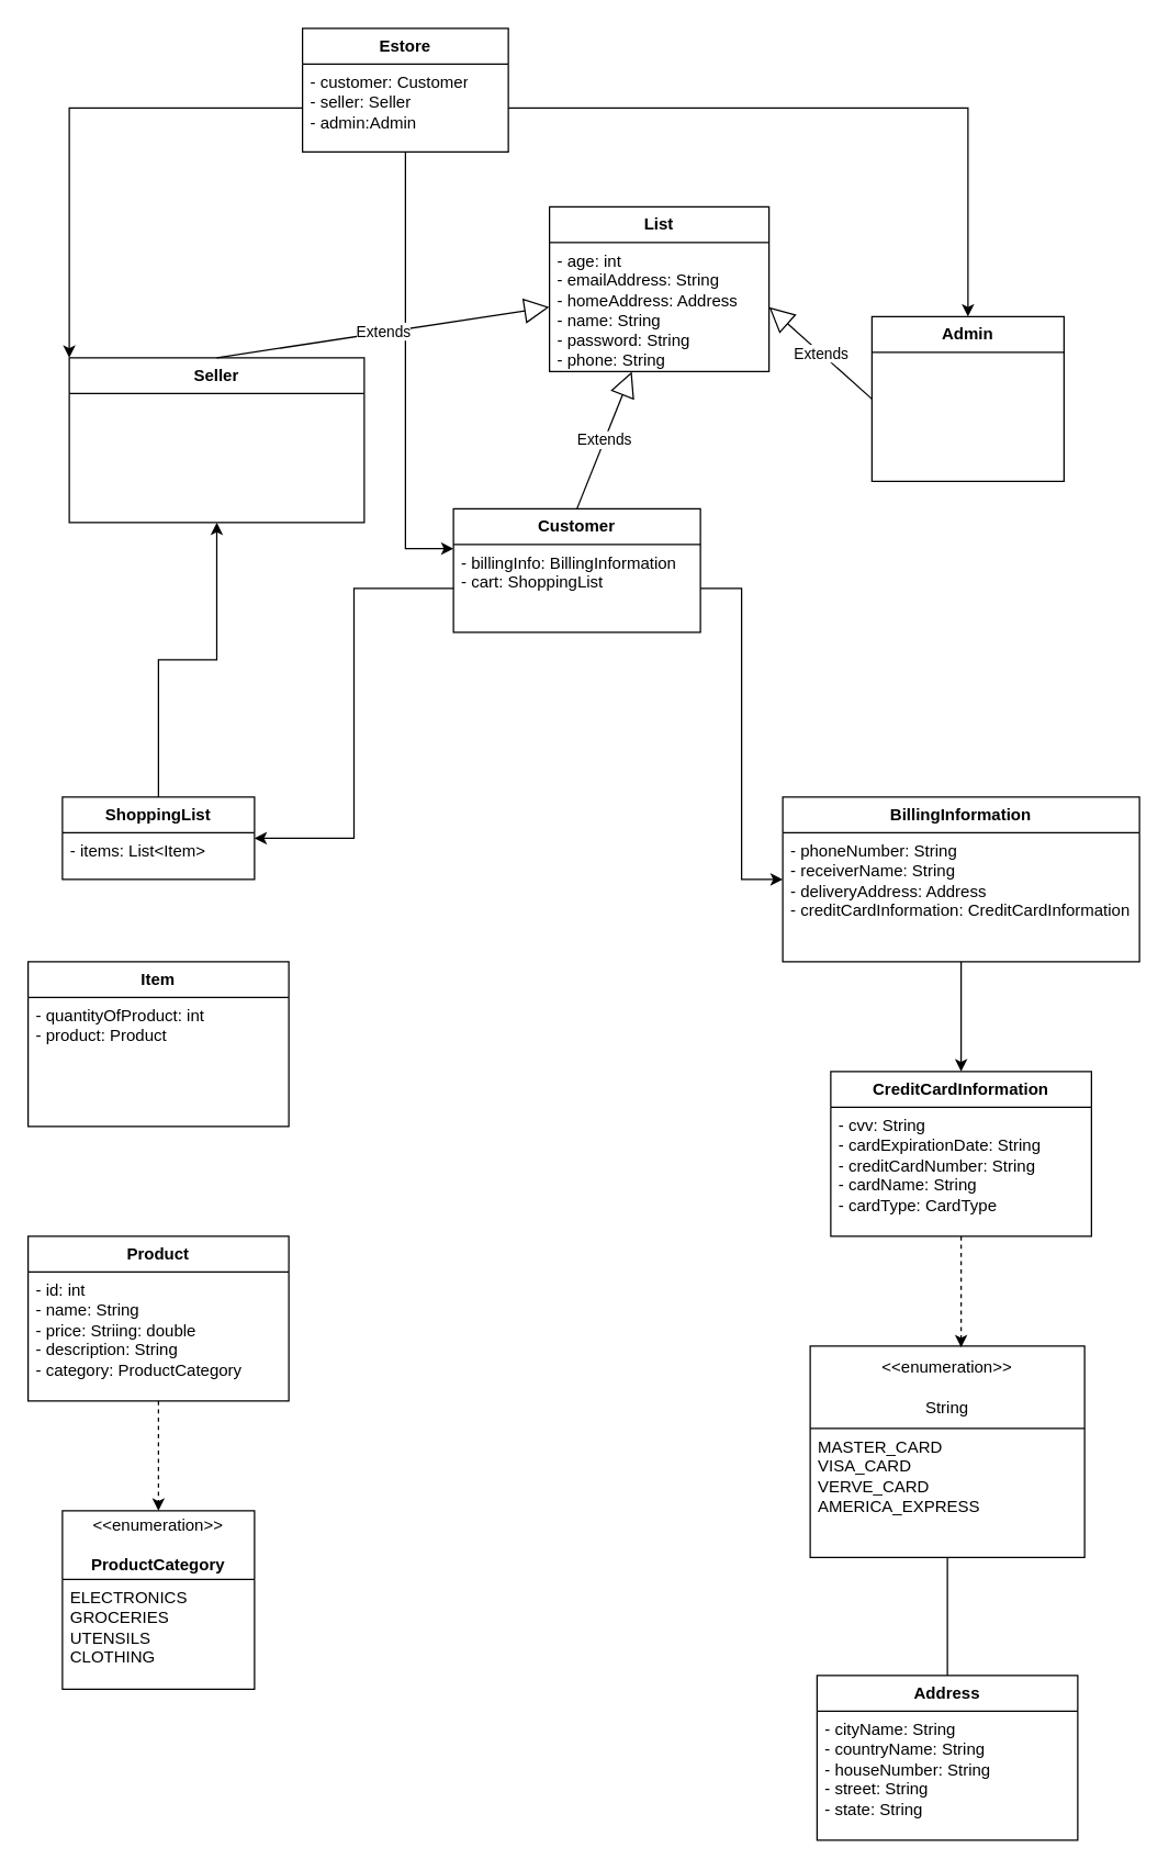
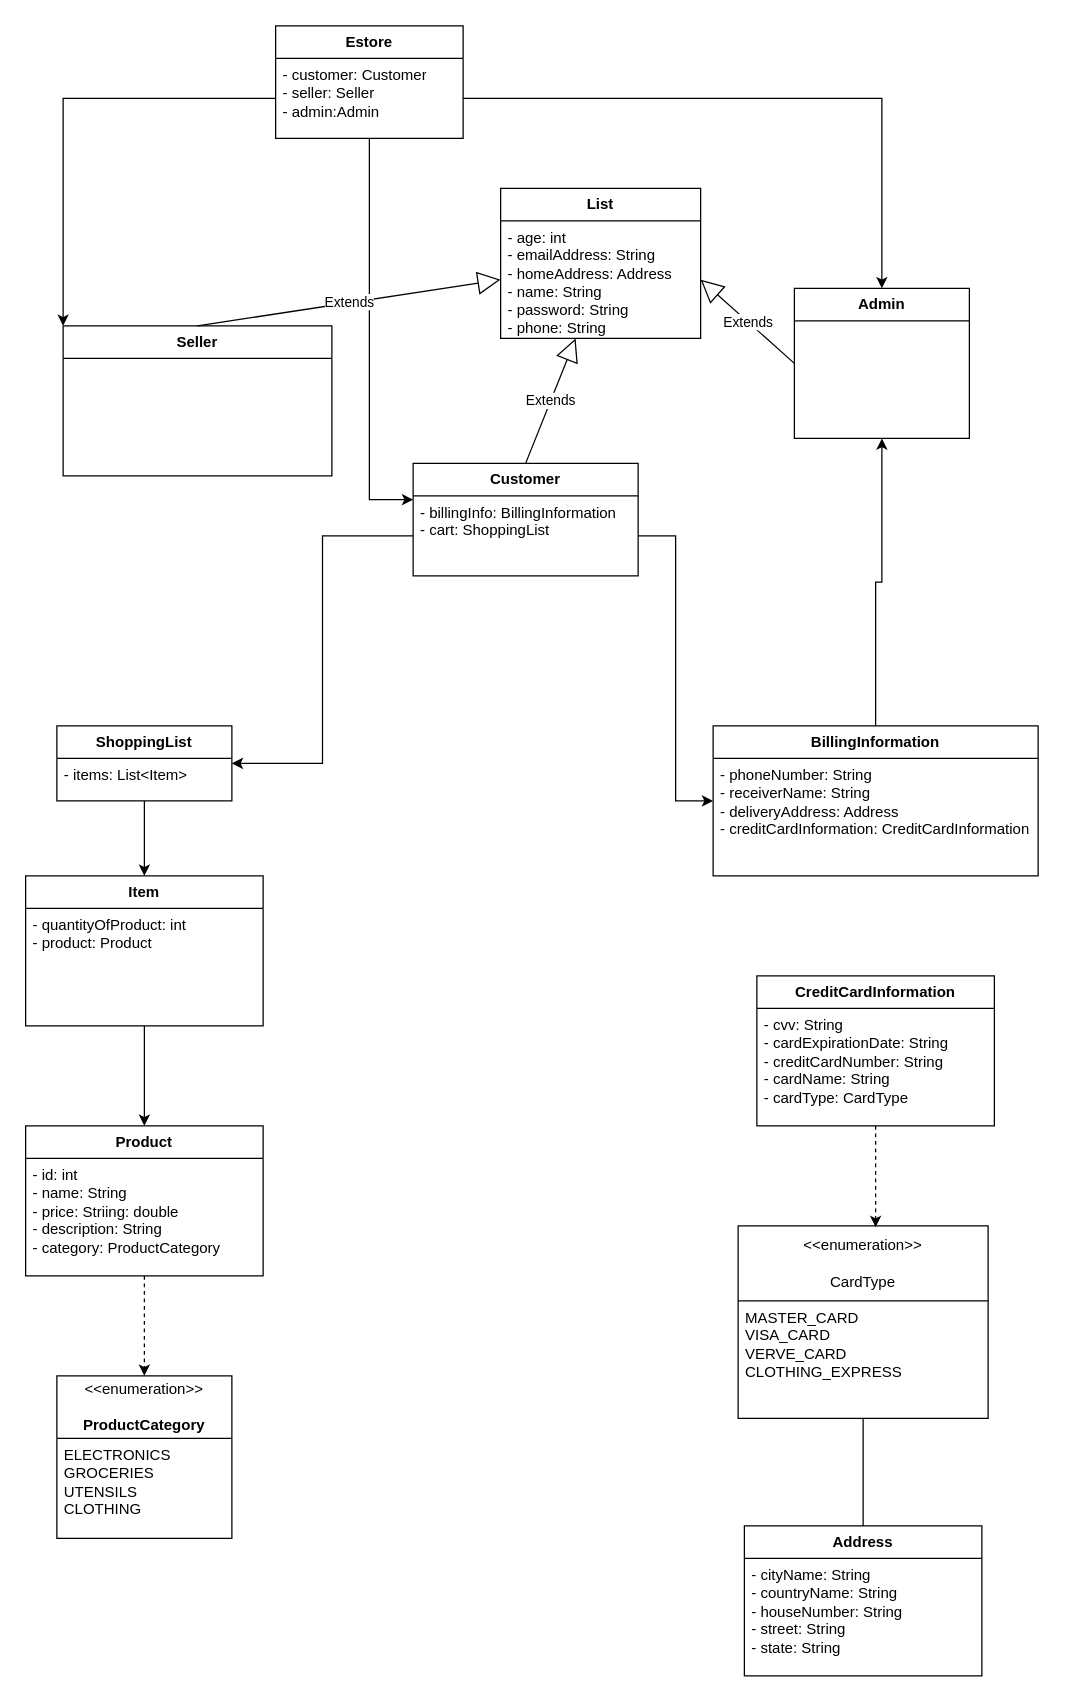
  <mxCell id="0" />
  <mxCell id="1" parent="0" />
  <mxCell id="2" value="&lt;b&gt;Estore&lt;/b&gt;" style="swimlane;fontStyle=0;childLayout=stackLayout;horizontal=1;startSize=26;fillColor=none;horizontalStack=0;resizeParent=1;resizeParentMax=0;resizeLast=0;collapsible=1;marginBottom=0;whiteSpace=wrap;html=1;" parent="1" vertex="1"><mxGeometry x="220" width="150" height="90" as="geometry" y="20" /></mxCell>
  <mxCell id="3" value="- customer: Customer&lt;br&gt;- seller: Seller&lt;br&gt;- admin:Admin" style="text;strokeColor=none;fillColor=none;align=left;verticalAlign=top;spacingLeft=4;spacingRight=4;overflow=hidden;rotatable=0;points=[[0,0.5],[1,0.5]];portConstraint=eastwest;whiteSpace=wrap;html=1;" parent="2" vertex="1"><mxGeometry y="26" width="150" height="64" as="geometry" /></mxCell>
  <mxCell id="4" value="&lt;b&gt;List&lt;/b&gt;" style="swimlane;fontStyle=0;childLayout=stackLayout;horizontal=1;startSize=26;fillColor=none;horizontalStack=0;resizeParent=1;resizeParentMax=0;resizeLast=0;collapsible=1;marginBottom=0;whiteSpace=wrap;html=1;" parent="1" vertex="1"><mxGeometry x="400" y="150" width="160" height="120" as="geometry" /></mxCell>
  <mxCell id="5" value="- age: int&lt;br&gt;- emailAddress: String&lt;br&gt;- homeAddress: Address&lt;br&gt;- name: String&lt;br&gt;- password: String&lt;br&gt;- phone: String&lt;div&gt;&lt;br&gt;&lt;/div&gt;" style="text;strokeColor=none;fillColor=none;align=left;verticalAlign=top;spacingLeft=4;spacingRight=4;overflow=hidden;rotatable=0;points=[[0,0.5],[1,0.5]];portConstraint=eastwest;whiteSpace=wrap;html=1;" parent="4" vertex="1"><mxGeometry y="26" width="160" height="94" as="geometry" /></mxCell>
  <mxCell id="6" value="&lt;b&gt;Customer&lt;/b&gt;" style="swimlane;fontStyle=0;childLayout=stackLayout;horizontal=1;startSize=26;fillColor=none;horizontalStack=0;resizeParent=1;resizeParentMax=0;resizeLast=0;collapsible=1;marginBottom=0;whiteSpace=wrap;html=1;" parent="1" vertex="1"><mxGeometry x="330" y="370" width="180" height="90" as="geometry" /></mxCell>
  <mxCell id="7" value="- billingInfo: BillingInformation&lt;br&gt;- cart: ShoppingList" style="text;strokeColor=none;fillColor=none;align=left;verticalAlign=top;spacingLeft=4;spacingRight=4;overflow=hidden;rotatable=0;points=[[0,0.5],[1,0.5]];portConstraint=eastwest;whiteSpace=wrap;html=1;" parent="6" vertex="1"><mxGeometry y="26" width="180" height="64" as="geometry" /></mxCell>
- <mxCell id="8" style="edgeStyle=orthogonalEdgeStyle;rounded=0;orthogonalLoop=1;jettySize=auto;html=1;" parent="1" source="9" target="11" edge="1"><mxGeometry relative="1" as="geometry" /></mxCell>
+ <mxCell id="8" style="edgeStyle=orthogonalEdgeStyle;rounded=0;orthogonalLoop=1;jettySize=auto;html=1;entryX=0.5;entryY=0;entryDx=0;entryDy=0;" parent="1" source="9" target="13" edge="1"><mxGeometry relative="1" as="geometry" /></mxCell>
  <mxCell id="9" value="&lt;b&gt;ShoppingList&lt;/b&gt;" style="swimlane;fontStyle=0;childLayout=stackLayout;horizontal=1;startSize=26;fillColor=none;horizontalStack=0;resizeParent=1;resizeParentMax=0;resizeLast=0;collapsible=1;marginBottom=0;whiteSpace=wrap;html=1;" parent="1" vertex="1"><mxGeometry x="45" y="580" width="140" height="60" as="geometry" /></mxCell>
  <mxCell id="10" value="- items: List&amp;lt;Item&amp;gt;" style="text;strokeColor=none;fillColor=none;align=left;verticalAlign=top;spacingLeft=4;spacingRight=4;overflow=hidden;rotatable=0;points=[[0,0.5],[1,0.5]];portConstraint=eastwest;whiteSpace=wrap;html=1;" parent="9" vertex="1"><mxGeometry y="26" width="140" height="34" as="geometry" /></mxCell>
  <mxCell id="11" value="&lt;b&gt;Seller&lt;/b&gt;" style="swimlane;fontStyle=0;childLayout=stackLayout;horizontal=1;startSize=26;fillColor=none;horizontalStack=0;resizeParent=1;resizeParentMax=0;resizeLast=0;collapsible=1;marginBottom=0;whiteSpace=wrap;html=1;" parent="1" vertex="1"><mxGeometry x="50" y="260" width="215" height="120" as="geometry" /></mxCell>
+ <mxCell id="12" style="edgeStyle=orthogonalEdgeStyle;rounded=0;orthogonalLoop=1;jettySize=auto;html=1;entryX=0.5;entryY=0;entryDx=0;entryDy=0;" parent="1" source="13" target="16" edge="1"><mxGeometry relative="1" as="geometry" /></mxCell>
  <mxCell id="13" value="&lt;b&gt;Item&lt;/b&gt;" style="swimlane;fontStyle=0;childLayout=stackLayout;horizontal=1;startSize=26;fillColor=none;horizontalStack=0;resizeParent=1;resizeParentMax=0;resizeLast=0;collapsible=1;marginBottom=0;whiteSpace=wrap;html=1;" parent="1" vertex="1"><mxGeometry y="700" width="190" height="120" as="geometry" x="20" /></mxCell>
  <mxCell id="14" value="- quantityOfProduct: int&lt;br&gt;- product: Product" style="text;strokeColor=none;fillColor=none;align=left;verticalAlign=top;spacingLeft=4;spacingRight=4;overflow=hidden;rotatable=0;points=[[0,0.5],[1,0.5]];portConstraint=eastwest;whiteSpace=wrap;html=1;" parent="13" vertex="1"><mxGeometry y="26" width="190" height="94" as="geometry" /></mxCell>
  <mxCell id="15" style="edgeStyle=orthogonalEdgeStyle;rounded=0;orthogonalLoop=1;jettySize=auto;html=1;entryX=0.5;entryY=0;entryDx=0;entryDy=0;dashed=1;" parent="1" source="16" target="33" edge="1"><mxGeometry relative="1" as="geometry" /></mxCell>
  <mxCell id="16" value="&lt;b&gt;Product&lt;/b&gt;" style="swimlane;fontStyle=0;childLayout=stackLayout;horizontal=1;startSize=26;fillColor=none;horizontalStack=0;resizeParent=1;resizeParentMax=0;resizeLast=0;collapsible=1;marginBottom=0;whiteSpace=wrap;html=1;" parent="1" vertex="1"><mxGeometry y="900" width="190" height="120" as="geometry" x="20" /></mxCell>
  <mxCell id="17" value="- id: int&lt;br&gt;- name: String&lt;br&gt;- price: Striing: double&lt;br&gt;- description: String&lt;br&gt;- category: ProductCategory" style="text;strokeColor=none;fillColor=none;align=left;verticalAlign=top;spacingLeft=4;spacingRight=4;overflow=hidden;rotatable=0;points=[[0,0.5],[1,0.5]];portConstraint=eastwest;whiteSpace=wrap;html=1;" parent="16" vertex="1"><mxGeometry y="26" width="190" height="94" as="geometry" /></mxCell>
- <mxCell id="18" style="edgeStyle=orthogonalEdgeStyle;rounded=0;orthogonalLoop=1;jettySize=auto;html=1;entryX=0.5;entryY=0;entryDx=0;entryDy=0;" parent="1" source="19" target="21" edge="1"><mxGeometry relative="1" as="geometry" /></mxCell>
+ <mxCell id="18" style="edgeStyle=orthogonalEdgeStyle;rounded=0;orthogonalLoop=1;jettySize=auto;html=1;" parent="1" source="19" target="28" edge="1"><mxGeometry relative="1" as="geometry" /></mxCell>
  <mxCell id="19" value="&lt;b&gt;BillingInformation&lt;/b&gt;" style="swimlane;fontStyle=0;childLayout=stackLayout;horizontal=1;startSize=26;fillColor=none;horizontalStack=0;resizeParent=1;resizeParentMax=0;resizeLast=0;collapsible=1;marginBottom=0;whiteSpace=wrap;html=1;" parent="1" vertex="1"><mxGeometry x="570" y="580" width="260" height="120" as="geometry" /></mxCell>
  <mxCell id="20" value="- phoneNumber: String&lt;br&gt;- receiverName: String&lt;br&gt;- deliveryAddress: Address&lt;br&gt;- creditCardInformation: CreditCardInformation" style="text;strokeColor=none;fillColor=none;align=left;verticalAlign=top;spacingLeft=4;spacingRight=4;overflow=hidden;rotatable=0;points=[[0,0.5],[1,0.5]];portConstraint=eastwest;whiteSpace=wrap;html=1;" parent="19" vertex="1"><mxGeometry y="26" width="260" height="94" as="geometry" /></mxCell>
  <mxCell id="21" value="&lt;b&gt;CreditCardInformation&lt;/b&gt;" style="swimlane;fontStyle=0;childLayout=stackLayout;horizontal=1;startSize=26;fillColor=none;horizontalStack=0;resizeParent=1;resizeParentMax=0;resizeLast=0;collapsible=1;marginBottom=0;whiteSpace=wrap;html=1;" parent="1" vertex="1"><mxGeometry x="605" y="780" width="190" height="120" as="geometry" /></mxCell>
  <mxCell id="22" value="- cvv: String&lt;br&gt;- cardExpirationDate: String&lt;br&gt;- creditCardNumber: String&lt;br&gt;- cardName: String&lt;br&gt;- cardType: CardType&amp;nbsp;" style="text;strokeColor=none;fillColor=none;align=left;verticalAlign=top;spacingLeft=4;spacingRight=4;overflow=hidden;rotatable=0;points=[[0,0.5],[1,0.5]];portConstraint=eastwest;whiteSpace=wrap;html=1;" parent="21" vertex="1"><mxGeometry y="26" width="190" height="94" as="geometry" /></mxCell>
  <mxCell id="23" style="edgeStyle=orthogonalEdgeStyle;rounded=0;orthogonalLoop=1;jettySize=auto;html=1;entryX=0.5;entryY=0;entryDx=0;entryDy=0;endArrow=none;" parent="1" source="24" target="26" edge="1"><mxGeometry relative="1" as="geometry" /></mxCell>
- <mxCell id="24" value="&amp;lt;&amp;lt;enumeration&amp;gt;&amp;gt;&lt;br&gt;&lt;br&gt;String" style="swimlane;fontStyle=0;childLayout=stackLayout;horizontal=1;startSize=60;fillColor=none;horizontalStack=0;resizeParent=1;resizeParentMax=0;resizeLast=0;collapsible=1;marginBottom=0;whiteSpace=wrap;html=1;" parent="1" vertex="1"><mxGeometry x="590" y="980" width="200" height="154" as="geometry" /></mxCell>
- <mxCell id="25" value="MASTER_CARD&lt;br&gt;VISA_CARD&lt;br&gt;VERVE_CARD&lt;br&gt;AMERICA_EXPRESS" style="text;strokeColor=none;fillColor=none;align=left;verticalAlign=top;spacingLeft=4;spacingRight=4;overflow=hidden;rotatable=0;points=[[0,0.5],[1,0.5]];portConstraint=eastwest;whiteSpace=wrap;html=1;" parent="24" vertex="1"><mxGeometry y="60" width="200" height="94" as="geometry" /></mxCell>
+ <mxCell id="24" value="&amp;lt;&amp;lt;enumeration&amp;gt;&amp;gt;&lt;br&gt;&lt;br&gt;CardType" style="swimlane;fontStyle=0;childLayout=stackLayout;horizontal=1;startSize=60;fillColor=none;horizontalStack=0;resizeParent=1;resizeParentMax=0;resizeLast=0;collapsible=1;marginBottom=0;whiteSpace=wrap;html=1;" parent="1" vertex="1"><mxGeometry x="590" y="980" width="200" height="154" as="geometry" /></mxCell>
+ <mxCell id="25" value="MASTER_CARD&lt;br&gt;VISA_CARD&lt;br&gt;VERVE_CARD&lt;br&gt;CLOTHING_EXPRESS" style="text;strokeColor=none;fillColor=none;align=left;verticalAlign=top;spacingLeft=4;spacingRight=4;overflow=hidden;rotatable=0;points=[[0,0.5],[1,0.5]];portConstraint=eastwest;whiteSpace=wrap;html=1;" parent="24" vertex="1"><mxGeometry y="60" width="200" height="94" as="geometry" /></mxCell>
  <mxCell id="26" value="&lt;b&gt;Address&lt;/b&gt;" style="swimlane;fontStyle=0;childLayout=stackLayout;horizontal=1;startSize=26;fillColor=none;horizontalStack=0;resizeParent=1;resizeParentMax=0;resizeLast=0;collapsible=1;marginBottom=0;whiteSpace=wrap;html=1;" parent="1" vertex="1"><mxGeometry x="595" y="1220" width="190" height="120" as="geometry" /></mxCell>
  <mxCell id="27" value="- cityName: String&lt;br&gt;- countryName: String&lt;br&gt;- houseNumber: String&lt;br&gt;- street: String&lt;br&gt;- state: String" style="text;strokeColor=none;fillColor=none;align=left;verticalAlign=top;spacingLeft=4;spacingRight=4;overflow=hidden;rotatable=0;points=[[0,0.5],[1,0.5]];portConstraint=eastwest;whiteSpace=wrap;html=1;" parent="26" vertex="1"><mxGeometry y="26" width="190" height="94" as="geometry" /></mxCell>
  <mxCell id="28" value="&lt;b&gt;Admin&lt;/b&gt;" style="swimlane;fontStyle=0;childLayout=stackLayout;horizontal=1;startSize=26;fillColor=none;horizontalStack=0;resizeParent=1;resizeParentMax=0;resizeLast=0;collapsible=1;marginBottom=0;whiteSpace=wrap;html=1;" parent="1" vertex="1"><mxGeometry x="635" y="230" width="140" height="120" as="geometry" /></mxCell>
  <mxCell id="29" style="edgeStyle=orthogonalEdgeStyle;rounded=0;orthogonalLoop=1;jettySize=auto;html=1;entryX=0;entryY=0;entryDx=0;entryDy=0;" parent="1" source="3" target="11" edge="1"><mxGeometry relative="1" as="geometry" /></mxCell>
  <mxCell id="30" style="edgeStyle=orthogonalEdgeStyle;rounded=0;orthogonalLoop=1;jettySize=auto;html=1;entryX=0.5;entryY=0;entryDx=0;entryDy=0;" parent="1" source="3" target="28" edge="1"><mxGeometry relative="1" as="geometry" /></mxCell>
  <mxCell id="31" style="edgeStyle=orthogonalEdgeStyle;rounded=0;orthogonalLoop=1;jettySize=auto;html=1;entryX=1;entryY=0.5;entryDx=0;entryDy=0;" parent="1" source="7" target="9" edge="1"><mxGeometry relative="1" as="geometry" /></mxCell>
  <mxCell id="32" style="edgeStyle=orthogonalEdgeStyle;rounded=0;orthogonalLoop=1;jettySize=auto;html=1;entryX=0;entryY=0.5;entryDx=0;entryDy=0;" parent="1" source="7" target="19" edge="1"><mxGeometry relative="1" as="geometry" /></mxCell>
  <mxCell id="33" value="&amp;lt;&amp;lt;enumeration&amp;gt;&amp;gt;&lt;br&gt;&lt;br&gt;&lt;b&gt;ProductCategory&lt;/b&gt;" style="swimlane;fontStyle=0;childLayout=stackLayout;horizontal=1;startSize=50;fillColor=none;horizontalStack=0;resizeParent=1;resizeParentMax=0;resizeLast=0;collapsible=1;marginBottom=0;whiteSpace=wrap;html=1;" parent="1" vertex="1"><mxGeometry x="45" y="1100" width="140" height="130" as="geometry" /></mxCell>
  <mxCell id="34" value="ELECTRONICS&lt;br&gt;GROCERIES&lt;br&gt;UTENSILS&lt;br&gt;CLOTHING" style="text;strokeColor=none;fillColor=none;align=left;verticalAlign=top;spacingLeft=4;spacingRight=4;overflow=hidden;rotatable=0;points=[[0,0.5],[1,0.5]];portConstraint=eastwest;whiteSpace=wrap;html=1;" parent="33" vertex="1"><mxGeometry y="50" width="140" height="80" as="geometry" /></mxCell>
  <mxCell id="35" style="edgeStyle=orthogonalEdgeStyle;rounded=0;orthogonalLoop=1;jettySize=auto;html=1;entryX=0.55;entryY=0.006;entryDx=0;entryDy=0;entryPerimeter=0;dashed=1;" parent="1" source="21" target="24" edge="1"><mxGeometry relative="1" as="geometry" /></mxCell>
  <mxCell id="36" value="Extends" style="endArrow=block;endSize=16;endFill=0;html=1;rounded=0;entryX=1;entryY=0.5;entryDx=0;entryDy=0;exitX=0;exitY=0.5;exitDx=0;exitDy=0;" parent="1" source="28" target="5" edge="1"><mxGeometry width="160" relative="1" as="geometry"><mxPoint x="570" y="200" as="sourcePoint" /><mxPoint x="730" y="200" as="targetPoint" /></mxGeometry></mxCell>
  <mxCell id="37" value="Extends" style="endArrow=block;endSize=16;endFill=0;html=1;rounded=0;exitX=0.5;exitY=0;exitDx=0;exitDy=0;" parent="1" source="6" edge="1"><mxGeometry width="160" relative="1" as="geometry"><mxPoint x="330" y="380" as="sourcePoint" /><mxPoint x="460" y="270" as="targetPoint" /></mxGeometry></mxCell>
  <mxCell id="38" style="edgeStyle=orthogonalEdgeStyle;rounded=0;orthogonalLoop=1;jettySize=auto;html=1;entryX=0;entryY=0.047;entryDx=0;entryDy=0;entryPerimeter=0;" parent="1" source="2" target="7" edge="1"><mxGeometry relative="1" as="geometry" /></mxCell>
  <mxCell id="39" value="Extends" style="endArrow=block;endSize=16;endFill=0;html=1;rounded=0;entryX=0;entryY=0.5;entryDx=0;entryDy=0;exitX=0.5;exitY=0;exitDx=0;exitDy=0;" parent="1" source="11" target="5" edge="1"><mxGeometry width="160" relative="1" as="geometry"><mxPoint x="130" y="220" as="sourcePoint" /><mxPoint x="290" y="220" as="targetPoint" /></mxGeometry></mxCell>
